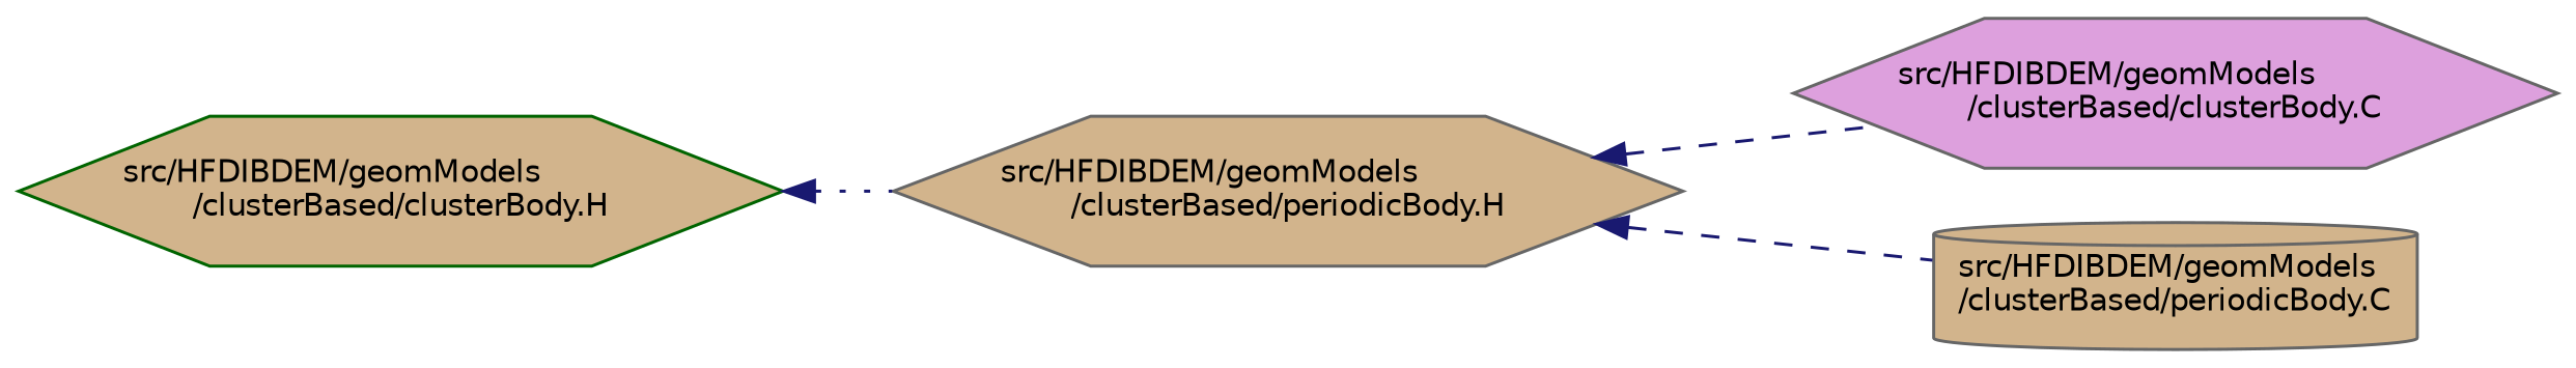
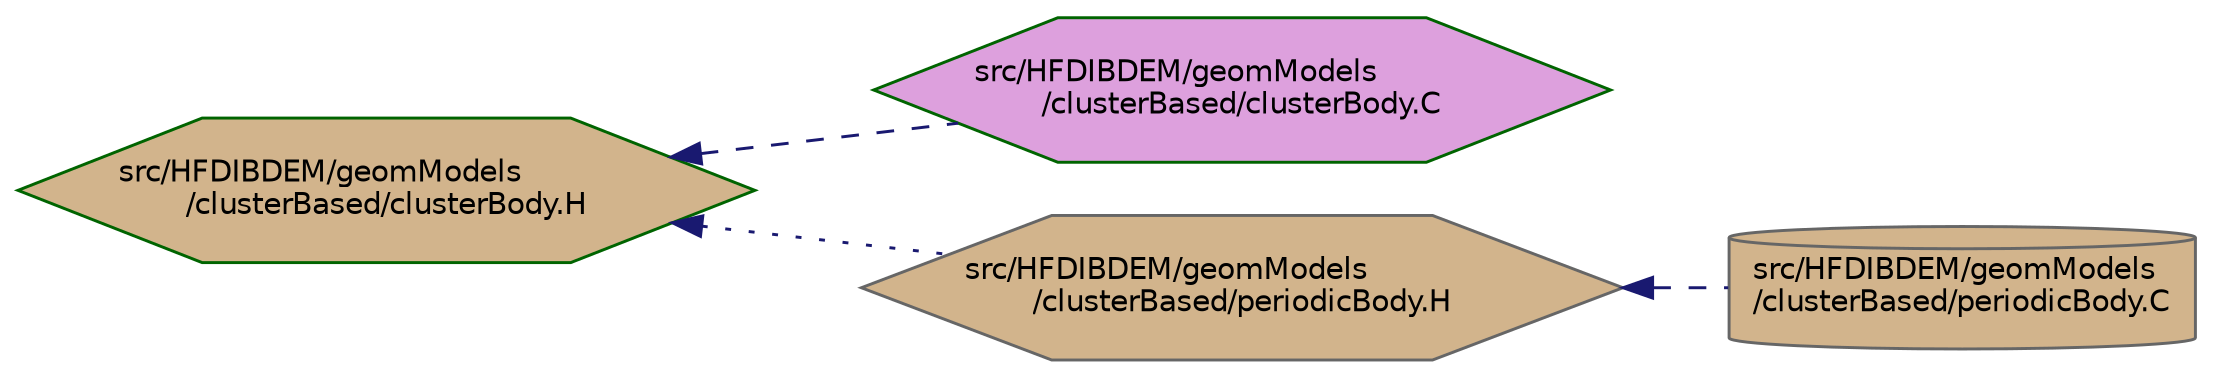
  digraph {
    rankdir=LR
    node [color=darkgreen fillcolor=tan fontname=Helvetica fontsize=10 shape=hexagon style=filled]
    edge [color=midnightblue dir=back fontname=Helvetica fontsize=10 labelfontname=Helvetica labelfontsize=10 style=dashed]
    n1 [fontcolor=black height=0.2 label="src/HFDIBDEM/geomModels\l/clusterBased/clusterBody.H" width=0.4]
-   n2 [color=gray40 fillcolor=plum height=0.2 label="src/HFDIBDEM/geomModels\l/clusterBased/clusterBody.C" width=0.4]
+   n2 [fillcolor=plum height=0.2 label="src/HFDIBDEM/geomModels\l/clusterBased/clusterBody.C" width=0.4]
    n3 [color=gray40 height=0.2 label="src/HFDIBDEM/geomModels\l/clusterBased/periodicBody.H" width=0.4]
    n4 [color=gray40 height=0.2 label="src/HFDIBDEM/geomModels\l/clusterBased/periodicBody.C" shape=cylinder width=0.4]
-   n3 -> n2
+   n1 -> n2
    n1 -> n3 [style=dotted]
    n3 -> n4
  }
